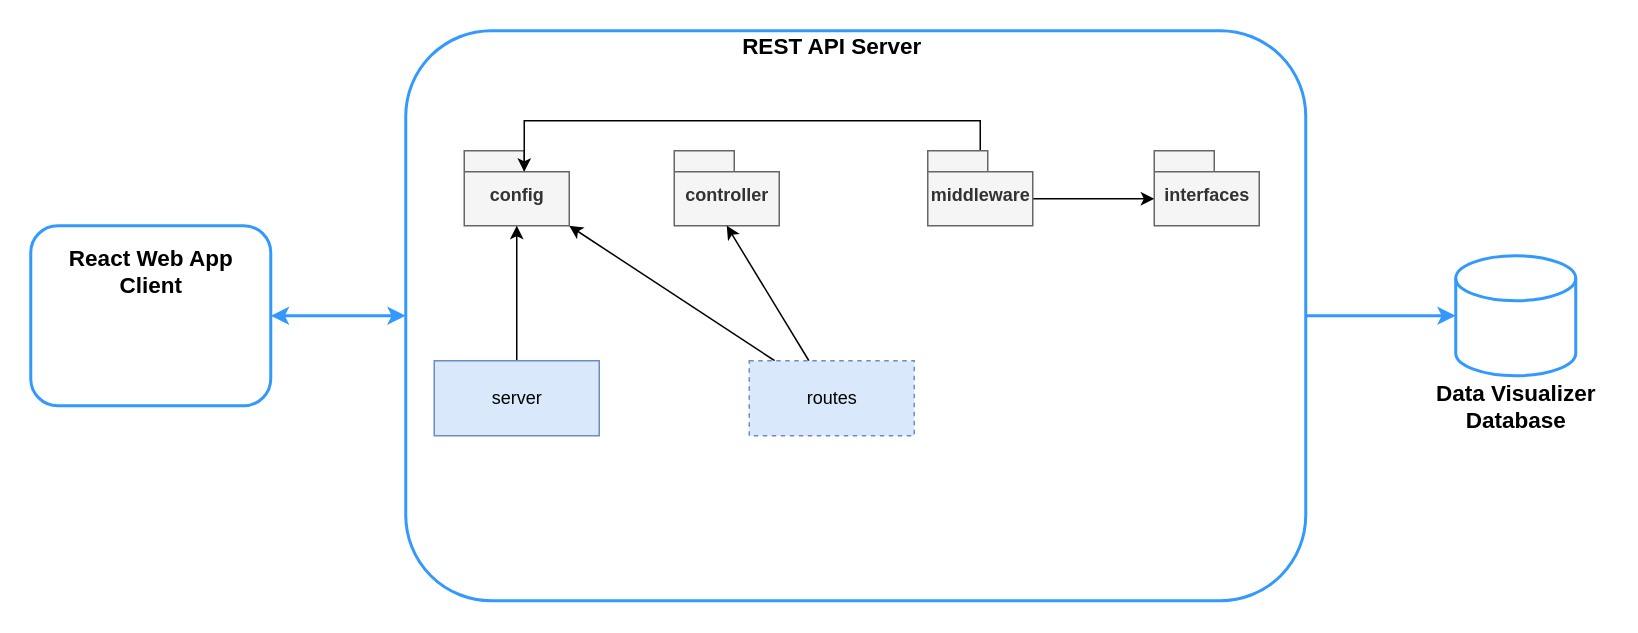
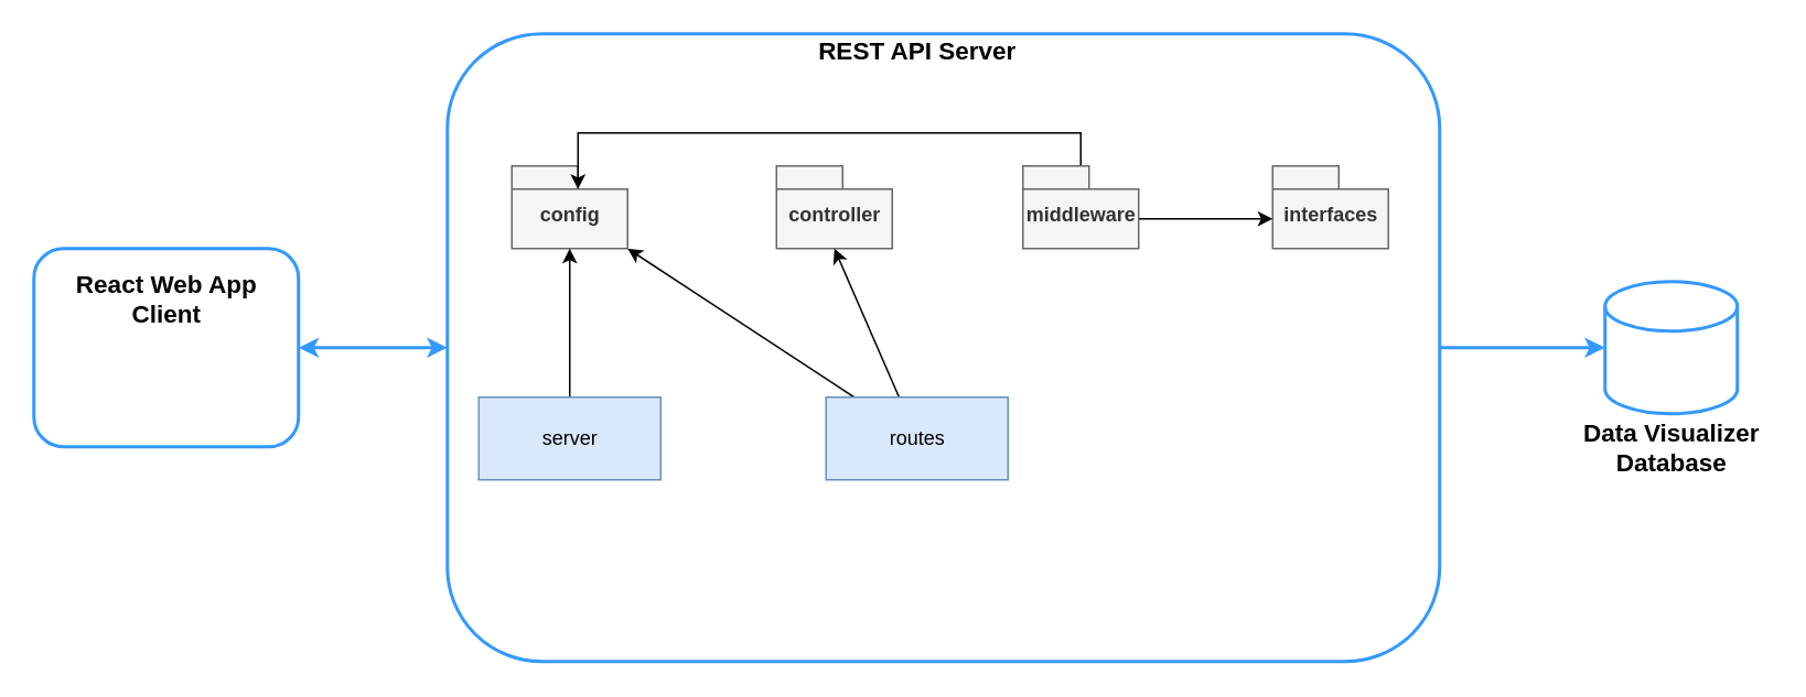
  <mxCell id="0" />
  <mxCell id="1" parent="0" />
  <mxCell id="2" value="config" style="shape=folder;fontStyle=1;spacingTop=10;tabWidth=40;tabHeight=14;tabPosition=left;html=1;fillColor=#f5f5f5;strokeColor=#666666;fontColor=#333333;" vertex="1" parent="1"><mxGeometry x="309" y="100" width="70" height="50" as="geometry" /></mxCell>
- <mxCell id="3" value="controller" style="shape=folder;fontStyle=1;spacingTop=10;tabWidth=40;tabHeight=14;tabPosition=left;html=1;fillColor=#f5f5f5;strokeColor=#666666;fontColor=#333333;" vertex="1" parent="1"><mxGeometry x="449" y="100" width="70" height="50" as="geometry" /></mxCell>
+ <mxCell id="3" value="controller" style="shape=folder;fontStyle=1;spacingTop=10;tabWidth=40;tabHeight=14;tabPosition=left;html=1;fillColor=#f5f5f5;strokeColor=#666666;fontColor=#333333;" vertex="1" parent="1"><mxGeometry x="469" y="100" width="70" height="50" as="geometry" /></mxCell>
  <mxCell id="4" value="interfaces" style="shape=folder;fontStyle=1;spacingTop=10;tabWidth=40;tabHeight=14;tabPosition=left;html=1;fillColor=#f5f5f5;strokeColor=#666666;fontColor=#333333;" vertex="1" parent="1"><mxGeometry x="769" y="100" width="70" height="50" as="geometry" /></mxCell>
  <mxCell id="5" style="edgeStyle=orthogonalEdgeStyle;rounded=0;orthogonalLoop=1;jettySize=auto;html=1;entryX=0;entryY=0;entryDx=40;entryDy=14;entryPerimeter=0;" edge="1" parent="1" source="7" target="2"><mxGeometry relative="1" as="geometry"><Array as="points"><mxPoint x="653" y="80" /><mxPoint x="349" y="80" /></Array></mxGeometry></mxCell>
  <mxCell id="6" style="edgeStyle=orthogonalEdgeStyle;rounded=0;orthogonalLoop=1;jettySize=auto;html=1;exitX=0;exitY=0;exitDx=70;exitDy=32;exitPerimeter=0;entryX=0;entryY=0;entryDx=0;entryDy=32;entryPerimeter=0;" edge="1" parent="1" source="7" target="4"><mxGeometry relative="1" as="geometry" /></mxCell>
  <mxCell id="7" value="middleware" style="shape=folder;fontStyle=1;spacingTop=10;tabWidth=40;tabHeight=14;tabPosition=left;html=1;fillColor=#f5f5f5;strokeColor=#666666;fontColor=#333333;" vertex="1" parent="1"><mxGeometry x="618" y="100" width="70" height="50" as="geometry" /></mxCell>
  <mxCell id="8" style="rounded=0;orthogonalLoop=1;jettySize=auto;html=1;entryX=0.5;entryY=1;entryDx=0;entryDy=0;entryPerimeter=0;" edge="1" parent="1" source="10" target="3"><mxGeometry relative="1" as="geometry" /></mxCell>
  <mxCell id="9" style="rounded=0;orthogonalLoop=1;jettySize=auto;html=1;entryX=0;entryY=0;entryDx=70;entryDy=50;entryPerimeter=0;" edge="1" parent="1" source="10" target="2"><mxGeometry relative="1" as="geometry" /></mxCell>
- <mxCell id="10" value="routes" style="html=1;fillColor=#dae8fc;strokeColor=#6c8ebf;dashed=1;" vertex="1" parent="1"><mxGeometry x="499" y="240" width="110" height="50" as="geometry" /></mxCell>
+ <mxCell id="10" value="routes" style="html=1;fillColor=#dae8fc;strokeColor=#6c8ebf;" vertex="1" parent="1"><mxGeometry x="499" y="240" width="110" height="50" as="geometry" /></mxCell>
  <mxCell id="11" style="rounded=0;orthogonalLoop=1;jettySize=auto;html=1;entryX=0.5;entryY=1;entryDx=0;entryDy=0;entryPerimeter=0;fillColor=#f5f5f5;strokeColor=#000000;" edge="1" parent="1" source="12" target="2"><mxGeometry relative="1" as="geometry" /></mxCell>
  <mxCell id="12" value="server" style="html=1;fillColor=#dae8fc;strokeColor=#6c8ebf;" vertex="1" parent="1"><mxGeometry x="289" y="240" width="110" height="50" as="geometry" /></mxCell>
  <mxCell id="13" style="edgeStyle=orthogonalEdgeStyle;rounded=0;orthogonalLoop=1;jettySize=auto;html=1;entryX=0;entryY=0.5;entryDx=0;entryDy=0;entryPerimeter=0;fontSize=15;fontColor=#3399FF;strokeWidth=2;strokeColor=#3399FF;" edge="1" parent="1" source="15" target="17"><mxGeometry relative="1" as="geometry" /></mxCell>
  <mxCell id="14" style="edgeStyle=orthogonalEdgeStyle;rounded=0;orthogonalLoop=1;jettySize=auto;html=1;entryX=1;entryY=0.5;entryDx=0;entryDy=0;fontSize=15;fontColor=#3399FF;strokeColor=#3399FF;strokeWidth=2;startArrow=classic;startFill=1;" edge="1" parent="1" source="15" target="18"><mxGeometry relative="1" as="geometry" /></mxCell>
  <mxCell id="15" value="" style="rounded=1;whiteSpace=wrap;html=1;fillColor=none;strokeWidth=2;strokeColor=#3399FF;" vertex="1" parent="1"><mxGeometry x="270" y="20" width="600" height="380" as="geometry" /></mxCell>
  <mxCell id="16" value="REST API Server" style="text;html=1;align=center;verticalAlign=middle;resizable=0;points=[];autosize=1;strokeColor=none;fillColor=none;strokeWidth=2;fontSize=15;fontStyle=1" vertex="1" parent="1"><mxGeometry x="484" y="20" width="140" height="20" as="geometry" /></mxCell>
  <mxCell id="17" value="" style="shape=cylinder3;whiteSpace=wrap;html=1;boundedLbl=1;backgroundOutline=1;size=15;fontSize=15;fontColor=#3399FF;strokeColor=#3399FF;strokeWidth=2;" vertex="1" parent="1"><mxGeometry x="970" y="170" width="80" height="80" as="geometry" /></mxCell>
  <mxCell id="18" value="" style="rounded=1;whiteSpace=wrap;html=1;fontSize=15;fontColor=#3399FF;strokeColor=#3399FF;strokeWidth=2;" vertex="1" parent="1"><mxGeometry x="20" y="150" width="160" height="120" as="geometry" /></mxCell>
  <mxCell id="19" value="React Web App&lt;br&gt;Client" style="text;html=1;align=center;verticalAlign=middle;resizable=0;points=[];autosize=1;strokeColor=none;fillColor=none;strokeWidth=2;fontSize=15;fontStyle=1" vertex="1" parent="1"><mxGeometry x="40" y="160" width="120" height="40" as="geometry" /></mxCell>
  <mxCell id="20" value="Data Visualizer&lt;br&gt;Database" style="text;html=1;align=center;verticalAlign=middle;resizable=0;points=[];autosize=1;strokeColor=none;fillColor=none;strokeWidth=2;fontSize=15;fontStyle=1" vertex="1" parent="1"><mxGeometry x="950" y="250" width="120" height="40" as="geometry" /></mxCell>
